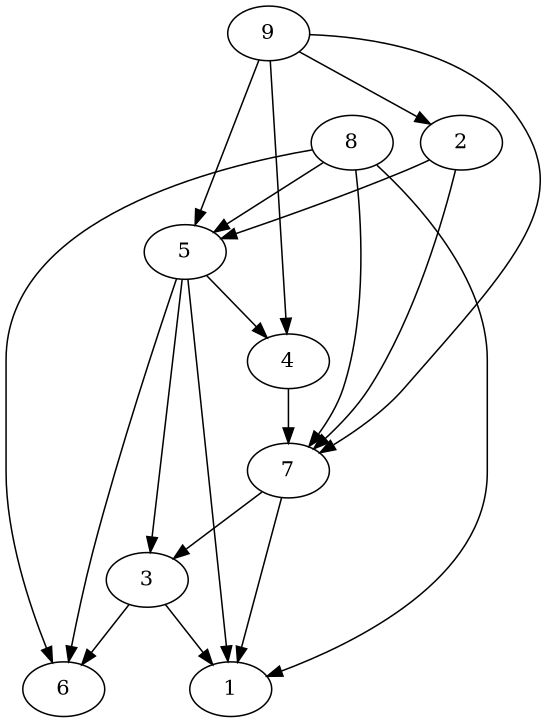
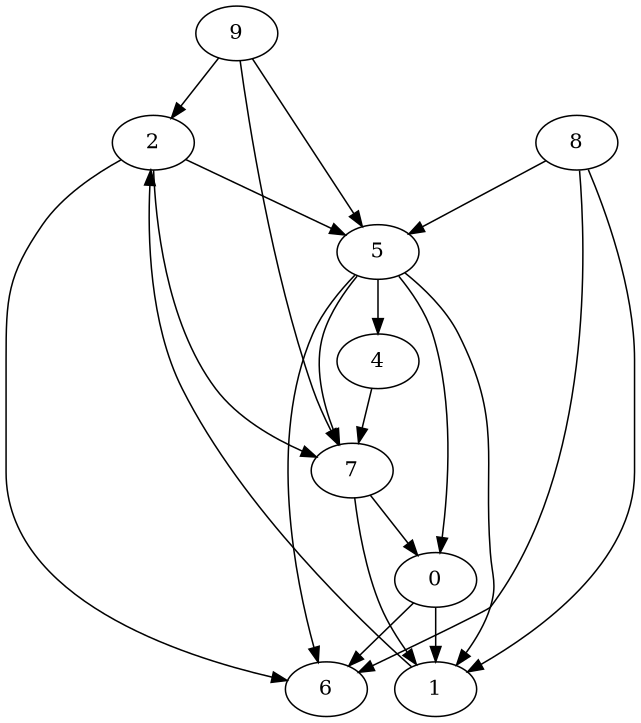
  digraph {
    fontname="DejaVu Serif"
    node [fontname="DejaVu Serif"]
    edge [fontname="DejaVu Serif" weight=8]
    9
    2
    5
    7
    4
    1
    6
-   3
+   3 [label=0]
    8
    9 -> 2
    9 -> 5 [weight=11]
    9 -> 7
-   9 -> 4 [weight=16]
    2 -> 5 [weight=9]
    2 -> 7 [weight=2]
+   2 -> 6 [weight=1]
    5 -> 4 [weight=18]
    5 -> 1 [weight=22]
    5 -> 6 [weight=28]
    5 -> 3 [weight=23]
    7 -> 1 [weight=23]
    7 -> 3 [weight=12]
    4 -> 7 [weight=18]
+   1 -> 2 [weight=3]
    3 -> 1 [weight=21]
    3 -> 6 [weight=12]
    8 -> 5 [weight=20]
-   8 -> 7 [weight=9]
+   5 -> 7 [weight=9]
    8 -> 1 [weight=13]
    8 -> 6 [weight=25]
  }
